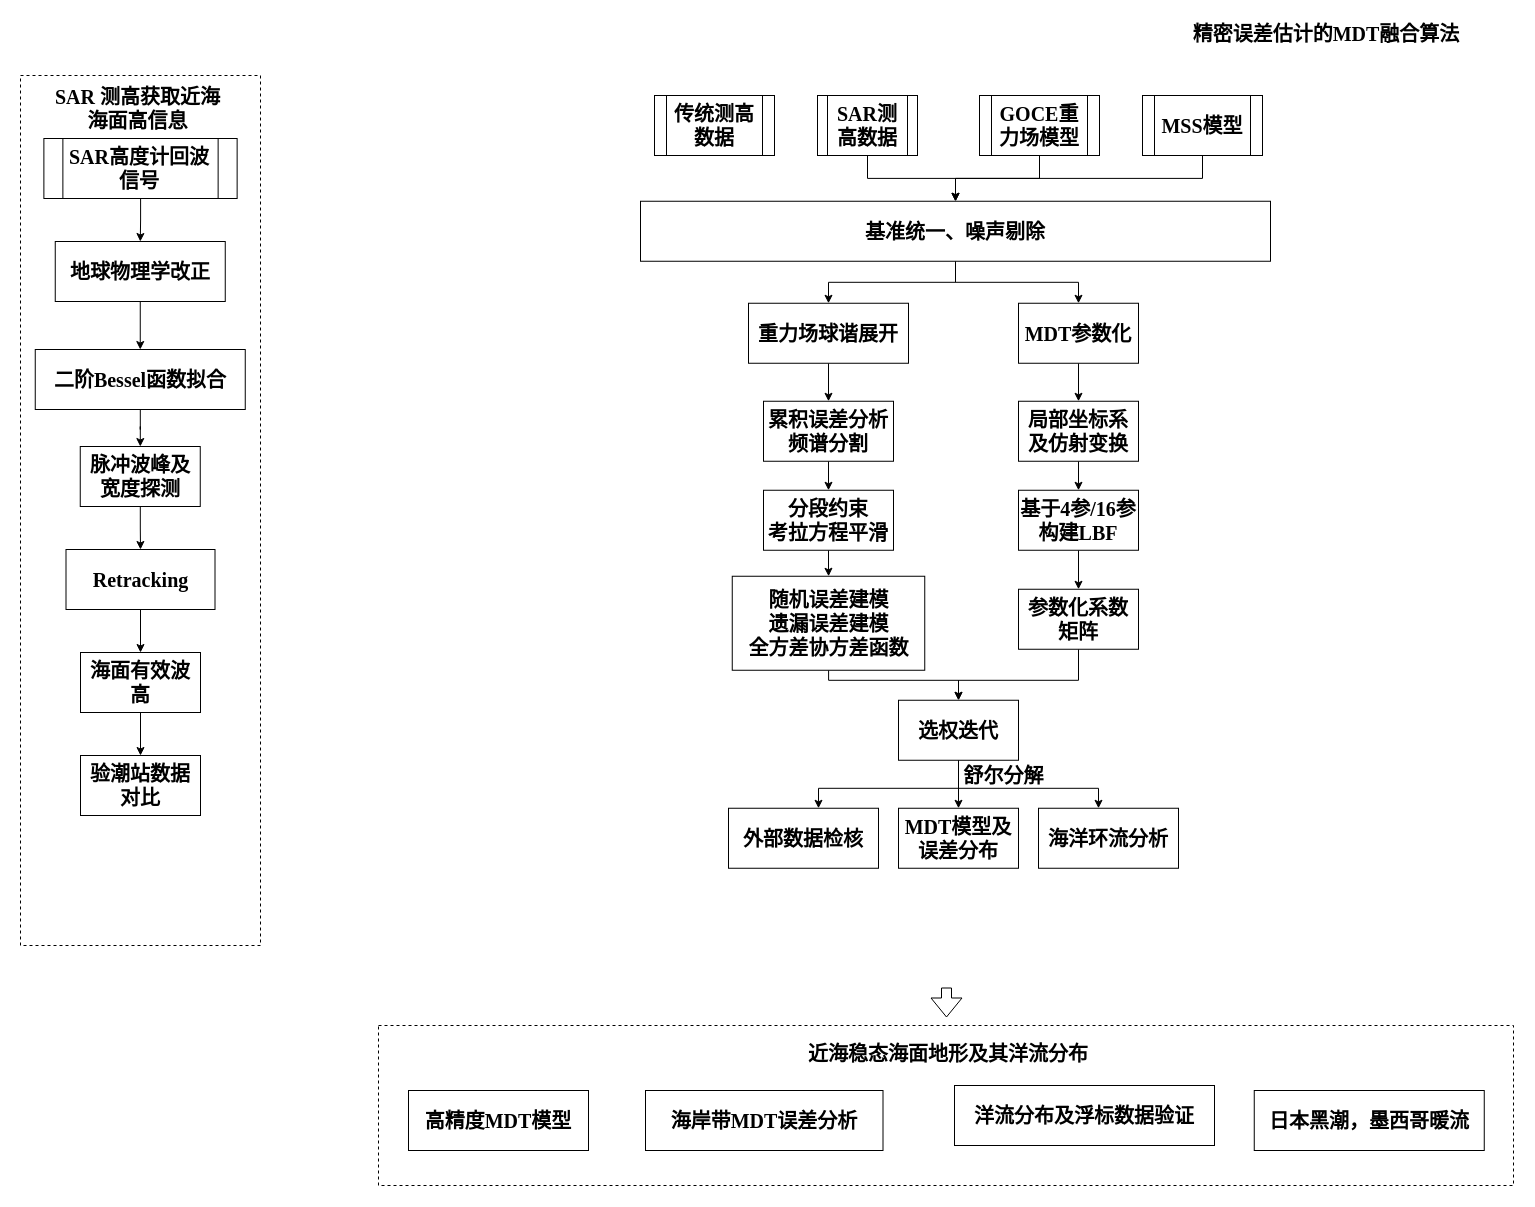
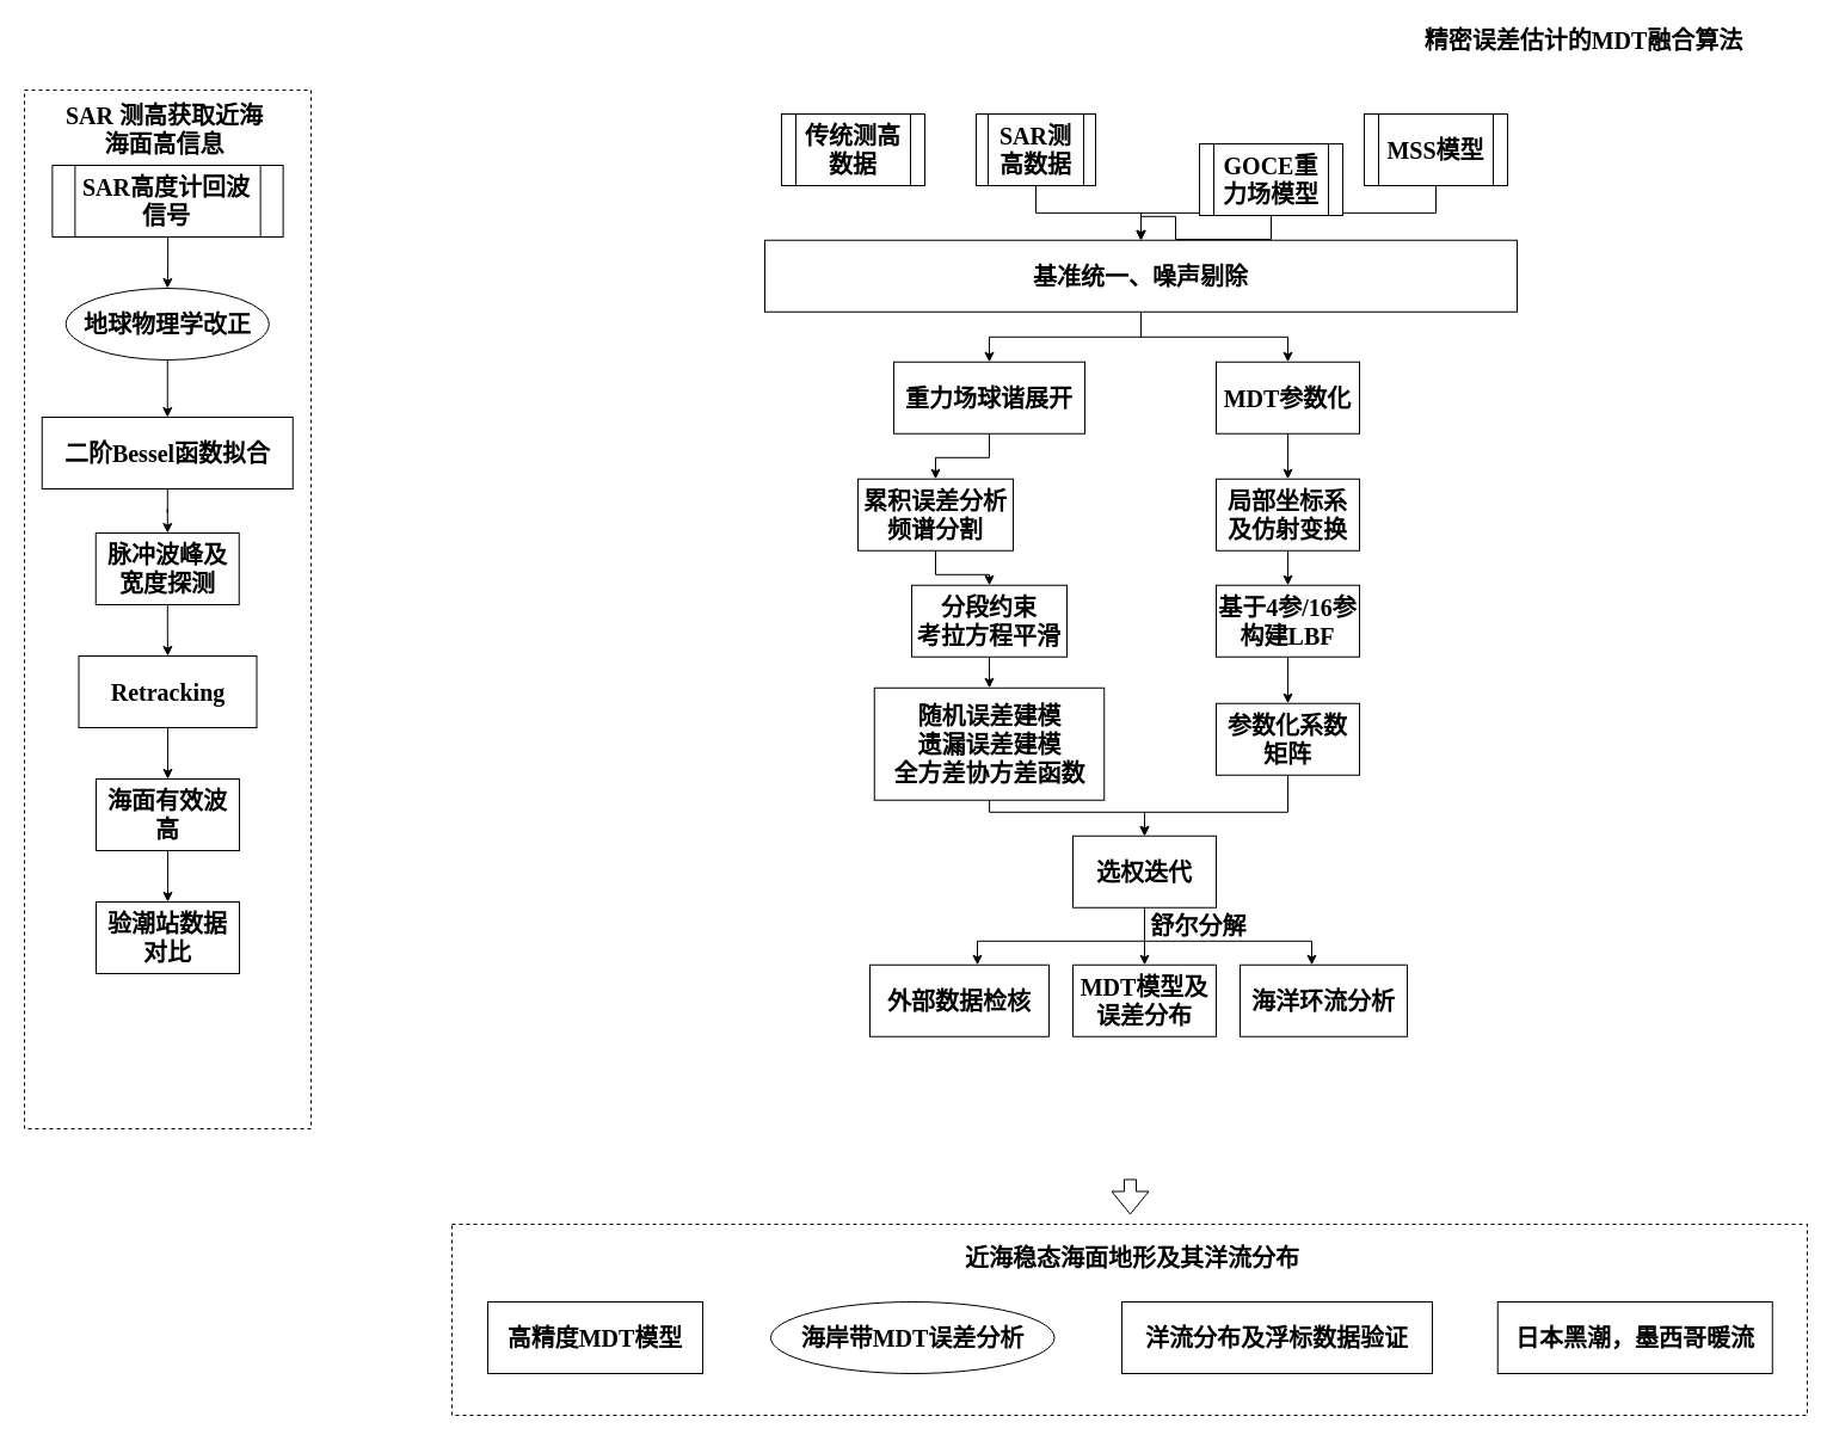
  <mxCell id="0" />
  <mxCell id="1" parent="0" />
  <mxCell id="2" value="" style="rounded=0;whiteSpace=wrap;html=1;fontFamily=Times New Roman;fontSize=20;dashed=1;" parent="1" vertex="1"><mxGeometry x="20" y="75" width="240" height="870" as="geometry" /></mxCell>
  <mxCell id="3" value="SAR 测高获取近海&lt;br&gt;海面高信息" style="text;html=1;strokeColor=none;fillColor=none;align=center;verticalAlign=middle;whiteSpace=wrap;rounded=0;dashed=1;fontFamily=Times New Roman;fontSize=20;fontStyle=1" parent="1" vertex="1"><mxGeometry x="36.25" y="95" width="203" height="25" as="geometry" /></mxCell>
  <mxCell id="4" value="" style="edgeStyle=orthogonalEdgeStyle;rounded=0;orthogonalLoop=1;jettySize=auto;html=1;fontFamily=Times New Roman;fontStyle=1;fontSize=20;" parent="1" source="5" target="7" edge="1"><mxGeometry relative="1" as="geometry" /></mxCell>
  <mxCell id="5" value="SAR高度计回波信号" style="shape=process;whiteSpace=wrap;html=1;backgroundOutline=1;fontFamily=Times New Roman;fontStyle=1;fontSize=20;" parent="1" vertex="1"><mxGeometry x="43.38" y="138" width="193.25" height="60" as="geometry" /></mxCell>
  <mxCell id="6" value="" style="edgeStyle=orthogonalEdgeStyle;rounded=0;orthogonalLoop=1;jettySize=auto;html=1;fontFamily=Times New Roman;fontStyle=1;fontSize=20;" parent="1" source="7" target="9" edge="1"><mxGeometry relative="1" as="geometry" /></mxCell>
- <mxCell id="7" value="地球物理学改正" style="rounded=0;whiteSpace=wrap;html=1;fontFamily=Times New Roman;fontStyle=1;fontSize=20;" parent="1" vertex="1"><mxGeometry x="54.75" y="241" width="170" height="60" as="geometry" /></mxCell>
+ <mxCell id="7" value="地球物理学改正" style="ellipse;whiteSpace=wrap;html=1;fontFamily=Times New Roman;fontStyle=1;fontSize=20;" parent="1" vertex="1"><mxGeometry x="54.75" y="241" width="170" height="60" as="geometry" /></mxCell>
  <mxCell id="8" value="" style="edgeStyle=orthogonalEdgeStyle;rounded=0;orthogonalLoop=1;jettySize=auto;html=1;fontFamily=Times New Roman;fontStyle=1;fontSize=20;" parent="1" source="9" target="11" edge="1"><mxGeometry relative="1" as="geometry" /></mxCell>
  <mxCell id="9" value="&lt;span style=&quot;font-size: 20px;&quot;&gt;二阶&lt;/span&gt;&lt;span lang=&quot;EN-US&quot; style=&quot;font-size: 20px;&quot;&gt;Bessel&lt;/span&gt;&lt;span style=&quot;font-size: 20px;&quot;&gt;函数拟合&lt;/span&gt;" style="rounded=0;whiteSpace=wrap;html=1;fontFamily=Times New Roman;fontStyle=1;fontSize=20;" parent="1" vertex="1"><mxGeometry x="34.75" y="349" width="210" height="60" as="geometry" /></mxCell>
  <mxCell id="10" value="" style="edgeStyle=orthogonalEdgeStyle;rounded=0;orthogonalLoop=1;jettySize=auto;html=1;fontFamily=Times New Roman;fontStyle=1;fontSize=20;" parent="1" source="11" target="13" edge="1"><mxGeometry relative="1" as="geometry" /></mxCell>
  <mxCell id="11" value="&lt;span style=&quot;font-size: 20px;&quot;&gt;脉冲波峰及宽度探测&lt;/span&gt;" style="rounded=0;whiteSpace=wrap;html=1;fontFamily=Times New Roman;fontStyle=1;fontSize=20;" parent="1" vertex="1"><mxGeometry x="79.75" y="446" width="120" height="60" as="geometry" /></mxCell>
  <mxCell id="12" value="" style="edgeStyle=orthogonalEdgeStyle;rounded=0;orthogonalLoop=1;jettySize=auto;html=1;fontFamily=Times New Roman;fontStyle=1;fontSize=20;" parent="1" source="13" target="15" edge="1"><mxGeometry relative="1" as="geometry" /></mxCell>
  <mxCell id="13" value="Retracking" style="rounded=0;whiteSpace=wrap;html=1;fontFamily=Times New Roman;fontStyle=1;fontSize=20;" parent="1" vertex="1"><mxGeometry x="65.5" y="549" width="149" height="60" as="geometry" /></mxCell>
  <mxCell id="14" value="" style="edgeStyle=orthogonalEdgeStyle;rounded=0;orthogonalLoop=1;jettySize=auto;html=1;fontFamily=Times New Roman;fontStyle=1;fontSize=20;" parent="1" source="15" target="16" edge="1"><mxGeometry relative="1" as="geometry" /></mxCell>
  <mxCell id="15" value="&lt;span style=&quot;white-space: normal; font-size: 20px;&quot;&gt;海面有效波高&lt;/span&gt;" style="rounded=0;whiteSpace=wrap;html=1;fontFamily=Times New Roman;fontStyle=1;fontSize=20;" parent="1" vertex="1"><mxGeometry x="80" y="652" width="120" height="60" as="geometry" /></mxCell>
  <mxCell id="16" value="&lt;span style=&quot;white-space: normal; font-size: 20px;&quot;&gt;验潮站数据对比&lt;/span&gt;" style="rounded=0;whiteSpace=wrap;html=1;fontFamily=Times New Roman;fontStyle=1;fontSize=20;" parent="1" vertex="1"><mxGeometry x="80" y="755" width="120" height="60" as="geometry" /></mxCell>
  <mxCell id="17" value="传统测高数据" style="shape=process;whiteSpace=wrap;html=1;backgroundOutline=1;fontFamily=Times New Roman;fontStyle=1;fontSize=20;" parent="1" vertex="1"><mxGeometry x="654" y="95" width="120" height="60" as="geometry" /></mxCell>
  <mxCell id="18" value="" style="edgeStyle=orthogonalEdgeStyle;rounded=0;orthogonalLoop=1;jettySize=auto;html=1;fontFamily=Times New Roman;fontStyle=1;fontSize=20;" parent="1" source="20" target="22" edge="1"><mxGeometry relative="1" as="geometry" /></mxCell>
  <mxCell id="19" style="edgeStyle=orthogonalEdgeStyle;rounded=0;orthogonalLoop=1;jettySize=auto;html=1;entryX=0.5;entryY=0;entryDx=0;entryDy=0;fontFamily=Times New Roman;fontSize=20;" parent="1" source="20" target="33" edge="1"><mxGeometry relative="1" as="geometry" /></mxCell>
  <mxCell id="20" value="&lt;span style=&quot;white-space: normal; font-size: 20px;&quot;&gt;基准统一、噪声剔除&lt;/span&gt;" style="rounded=0;whiteSpace=wrap;html=1;fontFamily=Times New Roman;fontStyle=1;fontSize=20;" parent="1" vertex="1"><mxGeometry x="640" y="200.75" width="630" height="60" as="geometry" /></mxCell>
  <mxCell id="21" value="" style="edgeStyle=orthogonalEdgeStyle;rounded=0;orthogonalLoop=1;jettySize=auto;html=1;entryX=0.5;entryY=0;entryDx=0;entryDy=0;fontFamily=Times New Roman;fontStyle=1;fontSize=20;" parent="1" source="22" target="24" edge="1"><mxGeometry relative="1" as="geometry"><mxPoint x="868" y="398.75" as="targetPoint" /></mxGeometry></mxCell>
  <mxCell id="22" value="重力场球谐展开" style="rounded=0;whiteSpace=wrap;html=1;fontFamily=Times New Roman;fontStyle=1;fontSize=20;" parent="1" vertex="1"><mxGeometry x="748" y="302.75" width="160" height="60" as="geometry" /></mxCell>
  <mxCell id="23" value="" style="edgeStyle=orthogonalEdgeStyle;rounded=0;orthogonalLoop=1;jettySize=auto;html=1;fontFamily=Times New Roman;fontStyle=1;fontSize=20;entryX=0.5;entryY=0;entryDx=0;entryDy=0;" parent="1" source="24" target="29" edge="1"><mxGeometry relative="1" as="geometry" /></mxCell>
- <mxCell id="24" value="&lt;span style=&quot;white-space: normal ; font-size: 20px&quot;&gt;累积误差分析&lt;br style=&quot;font-size: 20px&quot;&gt;频谱分割&lt;br style=&quot;font-size: 20px&quot;&gt;&lt;/span&gt;" style="rounded=0;whiteSpace=wrap;html=1;fontFamily=Times New Roman;fontStyle=1;fontSize=20;" parent="1" vertex="1"><mxGeometry x="763" y="400.75" width="130" height="60" as="geometry" /></mxCell>
+ <mxCell id="24" value="&lt;span style=&quot;white-space: normal ; font-size: 20px&quot;&gt;累积误差分析&lt;br style=&quot;font-size: 20px&quot;&gt;频谱分割&lt;br style=&quot;font-size: 20px&quot;&gt;&lt;/span&gt;" style="rounded=0;whiteSpace=wrap;html=1;fontFamily=Times New Roman;fontStyle=1;fontSize=20;" parent="1" vertex="1"><mxGeometry x="718" y="400.75" width="130" height="60" as="geometry" /></mxCell>
  <mxCell id="25" value="MDT模型及误差分布" style="rounded=0;whiteSpace=wrap;html=1;fontFamily=Times New Roman;fontStyle=1;fontSize=20;" parent="1" vertex="1"><mxGeometry x="898" y="807.75" width="120" height="60" as="geometry" /></mxCell>
  <mxCell id="26" value="海洋环流分析" style="rounded=0;whiteSpace=wrap;html=1;fontFamily=Times New Roman;fontStyle=1;fontSize=20;" parent="1" vertex="1"><mxGeometry x="1038" y="807.75" width="140" height="60" as="geometry" /></mxCell>
  <mxCell id="27" value="&lt;span style=&quot;white-space: normal; font-size: 20px;&quot;&gt;外部数据检核&lt;/span&gt;" style="rounded=0;whiteSpace=wrap;html=1;fontFamily=Times New Roman;fontStyle=1;fontSize=20;" parent="1" vertex="1"><mxGeometry x="728" y="807.75" width="150" height="60" as="geometry" /></mxCell>
  <mxCell id="28" value="" style="edgeStyle=orthogonalEdgeStyle;rounded=0;orthogonalLoop=1;jettySize=auto;html=1;fontFamily=Times New Roman;fontSize=20;" parent="1" source="29" target="31" edge="1"><mxGeometry relative="1" as="geometry" /></mxCell>
  <mxCell id="29" value="&lt;b style=&quot;font-size: 20px;&quot;&gt;分段约束&lt;br style=&quot;font-size: 20px;&quot;&gt;考拉方程平滑&lt;br style=&quot;font-size: 20px;&quot;&gt;&lt;/b&gt;" style="rounded=0;whiteSpace=wrap;html=1;fontFamily=Times New Roman;fontSize=20;" parent="1" vertex="1"><mxGeometry x="763" y="489.75" width="130" height="60" as="geometry" /></mxCell>
  <mxCell id="30" value="" style="edgeStyle=orthogonalEdgeStyle;rounded=0;orthogonalLoop=1;jettySize=auto;html=1;entryX=0.5;entryY=0;entryDx=0;entryDy=0;fontFamily=Times New Roman;fontSize=20;" parent="1" source="31" target="43" edge="1"><mxGeometry relative="1" as="geometry"><mxPoint x="958" y="709.75" as="targetPoint" /><Array as="points"><mxPoint x="828" y="679.75" /><mxPoint x="958" y="679.75" /></Array></mxGeometry></mxCell>
  <mxCell id="31" value="随机误差建模&lt;br style=&quot;font-size: 20px;&quot;&gt;遗漏误差建模&lt;br style=&quot;font-size: 20px;&quot;&gt;全方差协方差函数" style="whiteSpace=wrap;html=1;rounded=0;fontFamily=Times New Roman;fontSize=20;fontStyle=1" parent="1" vertex="1"><mxGeometry x="731.75" y="575.75" width="192.5" height="94" as="geometry" /></mxCell>
  <mxCell id="32" value="" style="edgeStyle=orthogonalEdgeStyle;rounded=0;orthogonalLoop=1;jettySize=auto;html=1;fontFamily=Times New Roman;fontSize=20;" parent="1" source="33" target="35" edge="1"><mxGeometry relative="1" as="geometry" /></mxCell>
  <mxCell id="33" value="MDT参数化" style="rounded=0;whiteSpace=wrap;html=1;fontFamily=Times New Roman;fontStyle=1;fontSize=20;" parent="1" vertex="1"><mxGeometry x="1018" y="302.75" width="120" height="60" as="geometry" /></mxCell>
  <mxCell id="34" value="" style="edgeStyle=orthogonalEdgeStyle;rounded=0;orthogonalLoop=1;jettySize=auto;html=1;fontFamily=Times New Roman;fontSize=20;" parent="1" source="35" target="37" edge="1"><mxGeometry relative="1" as="geometry" /></mxCell>
  <mxCell id="35" value="局部坐标系及仿射变换" style="rounded=0;whiteSpace=wrap;html=1;fontFamily=Times New Roman;fontSize=20;fontStyle=1" parent="1" vertex="1"><mxGeometry x="1018" y="400.75" width="120" height="60" as="geometry" /></mxCell>
  <mxCell id="36" value="" style="edgeStyle=orthogonalEdgeStyle;rounded=0;orthogonalLoop=1;jettySize=auto;html=1;fontFamily=Times New Roman;fontSize=20;" parent="1" source="37" target="39" edge="1"><mxGeometry relative="1" as="geometry" /></mxCell>
  <mxCell id="37" value="基于4参/16参构建LBF" style="whiteSpace=wrap;html=1;rounded=0;fontFamily=Times New Roman;fontStyle=1;fontSize=20;" parent="1" vertex="1"><mxGeometry x="1018" y="489.75" width="120" height="60" as="geometry" /></mxCell>
  <mxCell id="38" style="edgeStyle=orthogonalEdgeStyle;rounded=0;orthogonalLoop=1;jettySize=auto;html=1;entryX=0.5;entryY=0;entryDx=0;entryDy=0;exitX=0.5;exitY=1;exitDx=0;exitDy=0;fontFamily=Times New Roman;fontSize=20;" parent="1" source="39" target="43" edge="1"><mxGeometry relative="1" as="geometry"><mxPoint x="958" y="709.75" as="targetPoint" /><Array as="points"><mxPoint x="1078" y="679.75" /><mxPoint x="958" y="679.75" /></Array></mxGeometry></mxCell>
  <mxCell id="39" value="参数化系数矩阵" style="whiteSpace=wrap;html=1;rounded=0;fontStyle=1;fontFamily=Times New Roman;fontSize=20;" parent="1" vertex="1"><mxGeometry x="1018" y="588.75" width="120" height="60" as="geometry" /></mxCell>
  <mxCell id="40" value="" style="edgeStyle=orthogonalEdgeStyle;rounded=0;orthogonalLoop=1;jettySize=auto;html=1;fontFamily=Times New Roman;fontSize=20;" parent="1" source="43" target="25" edge="1"><mxGeometry relative="1" as="geometry" /></mxCell>
  <mxCell id="41" style="edgeStyle=orthogonalEdgeStyle;rounded=0;orthogonalLoop=1;jettySize=auto;html=1;fontFamily=Times New Roman;fontSize=20;" parent="1" source="43" target="27" edge="1"><mxGeometry relative="1" as="geometry"><Array as="points"><mxPoint x="958" y="787.75" /><mxPoint x="818" y="787.75" /></Array></mxGeometry></mxCell>
  <mxCell id="42" style="edgeStyle=orthogonalEdgeStyle;rounded=0;orthogonalLoop=1;jettySize=auto;html=1;exitX=0.5;exitY=1;exitDx=0;exitDy=0;fontFamily=Times New Roman;fontSize=20;" parent="1" source="43" target="26" edge="1"><mxGeometry relative="1" as="geometry"><Array as="points"><mxPoint x="958" y="787.75" /><mxPoint x="1098" y="787.75" /></Array></mxGeometry></mxCell>
  <mxCell id="43" value="&lt;b style=&quot;font-size: 20px;&quot;&gt;选权迭代&lt;/b&gt;" style="whiteSpace=wrap;html=1;rounded=0;fontFamily=Times New Roman;fontSize=20;" parent="1" vertex="1"><mxGeometry x="898" y="699.75" width="120" height="60" as="geometry" /></mxCell>
  <mxCell id="44" style="edgeStyle=orthogonalEdgeStyle;rounded=0;orthogonalLoop=1;jettySize=auto;html=1;" edge="1" parent="1" source="45" target="20"><mxGeometry relative="1" as="geometry" /></mxCell>
  <mxCell id="45" value="&lt;span style=&quot;white-space: normal ; font-size: 20px&quot;&gt;MSS模型&lt;/span&gt;" style="shape=process;whiteSpace=wrap;html=1;backgroundOutline=1;fontFamily=Times New Roman;fontSize=20;fontColor=#000000;align=center;strokeColor=#000000;fillColor=#ffffff;fontStyle=1" parent="1" vertex="1"><mxGeometry x="1142" y="95" width="120" height="60" as="geometry" /></mxCell>
  <mxCell id="46" style="edgeStyle=orthogonalEdgeStyle;rounded=0;orthogonalLoop=1;jettySize=auto;html=1;" edge="1" parent="1" source="47" target="20"><mxGeometry relative="1" as="geometry" /></mxCell>
- <mxCell id="47" value="&lt;span style=&quot;white-space: normal; font-size: 20px;&quot;&gt;GOCE重力场模型&lt;/span&gt;" style="shape=process;whiteSpace=wrap;html=1;backgroundOutline=1;fontFamily=Times New Roman;fontSize=20;fontColor=#000000;align=center;strokeColor=#000000;fillColor=#ffffff;fontStyle=1" parent="1" vertex="1"><mxGeometry x="979" y="95" width="120" height="60" as="geometry" /></mxCell>
+ <mxCell id="47" value="&lt;span style=&quot;white-space: normal; font-size: 20px;&quot;&gt;GOCE重力场模型&lt;/span&gt;" style="shape=process;whiteSpace=wrap;html=1;backgroundOutline=1;fontFamily=Times New Roman;fontSize=20;fontColor=#000000;align=center;strokeColor=#000000;fillColor=#ffffff;fontStyle=1" parent="1" vertex="1"><mxGeometry x="1004" y="120" width="120" height="60" as="geometry" /></mxCell>
  <mxCell id="48" value="精密误差估计的MDT融合算法" style="text;html=1;strokeColor=none;fillColor=none;align=center;verticalAlign=middle;whiteSpace=wrap;rounded=0;dashed=1;fontFamily=Times New Roman;fontSize=20;fontStyle=1" parent="1" vertex="1"><mxGeometry x="1170" y="20" width="311.5" height="25" as="geometry" /></mxCell>
  <mxCell id="49" value="" style="rounded=0;whiteSpace=wrap;html=1;dashed=1;fontFamily=Times New Roman;fontSize=20;" parent="1" vertex="1"><mxGeometry x="378" y="1025" width="1135" height="160" as="geometry" /></mxCell>
  <mxCell id="50" value="" style="shape=flexArrow;endArrow=classic;html=1;entryX=0.5;entryY=0;entryDx=0;entryDy=0;exitX=0.5;exitY=1;exitDx=0;exitDy=0;fontFamily=Times New Roman;fontSize=20;" parent="1" edge="1"><mxGeometry width="50" height="50" relative="1" as="geometry"><mxPoint x="946" y="987" as="sourcePoint" /><mxPoint x="946" y="1017" as="targetPoint" /></mxGeometry></mxCell>
- <mxCell id="51" value="海岸带MDT误差分析" style="rounded=0;whiteSpace=wrap;html=1;fontFamily=Times New Roman;fontSize=20;fontStyle=1" parent="1" vertex="1"><mxGeometry x="645" y="1090" width="237.5" height="60" as="geometry" /></mxCell>
+ <mxCell id="51" value="海岸带MDT误差分析" style="ellipse;whiteSpace=wrap;html=1;fontFamily=Times New Roman;fontSize=20;fontStyle=1;" parent="1" vertex="1"><mxGeometry x="645" y="1090" width="237.5" height="60" as="geometry" /></mxCell>
  <mxCell id="52" value="近海稳态海面地形及其洋流分布" style="text;html=1;strokeColor=none;fillColor=none;align=center;verticalAlign=middle;whiteSpace=wrap;rounded=0;dashed=1;fontFamily=Times New Roman;fontSize=20;fontStyle=1" parent="1" vertex="1"><mxGeometry x="766" y="1040" width="364" height="25" as="geometry" /></mxCell>
- <mxCell id="53" value="洋流分布及浮标数据验证" style="rounded=0;whiteSpace=wrap;html=1;fontFamily=Times New Roman;fontSize=20;fontStyle=1" parent="1" vertex="1"><mxGeometry x="954" y="1085" width="260" height="60" as="geometry" /></mxCell>
+ <mxCell id="53" value="洋流分布及浮标数据验证" style="rounded=0;whiteSpace=wrap;html=1;fontFamily=Times New Roman;fontSize=20;fontStyle=1" parent="1" vertex="1"><mxGeometry x="939" y="1090" width="260" height="60" as="geometry" /></mxCell>
  <mxCell id="54" value="日本黑潮，墨西哥暖流" style="rounded=0;whiteSpace=wrap;html=1;fontFamily=Times New Roman;fontSize=20;fontStyle=1" parent="1" vertex="1"><mxGeometry x="1253.75" y="1090" width="230" height="60" as="geometry" /></mxCell>
  <mxCell id="55" value="高精度MDT模型" style="rounded=0;whiteSpace=wrap;html=1;fontFamily=Times New Roman;fontSize=20;fontStyle=1" parent="1" vertex="1"><mxGeometry x="408" y="1090" width="180" height="60" as="geometry" /></mxCell>
  <mxCell id="56" value="舒尔分解" style="text;html=1;align=center;verticalAlign=middle;resizable=0;points=[];autosize=1;fontFamily=Times New Roman;fontSize=20;fontStyle=1" parent="1" vertex="1"><mxGeometry x="953" y="759.75" width="100" height="30" as="geometry" /></mxCell>
  <mxCell id="57" style="edgeStyle=orthogonalEdgeStyle;rounded=0;orthogonalLoop=1;jettySize=auto;html=1;" edge="1" parent="1" source="58" target="20"><mxGeometry relative="1" as="geometry" /></mxCell>
  <mxCell id="58" value="&lt;span style=&quot;white-space: normal ; font-size: 20px&quot;&gt;SAR测高数据&lt;/span&gt;" style="shape=process;whiteSpace=wrap;html=1;backgroundOutline=1;fontFamily=Times New Roman;fontSize=20;fontColor=#000000;align=center;strokeColor=#000000;fillColor=#ffffff;fontStyle=1" vertex="1" parent="1"><mxGeometry x="817" y="95" width="100" height="60" as="geometry" /></mxCell>
